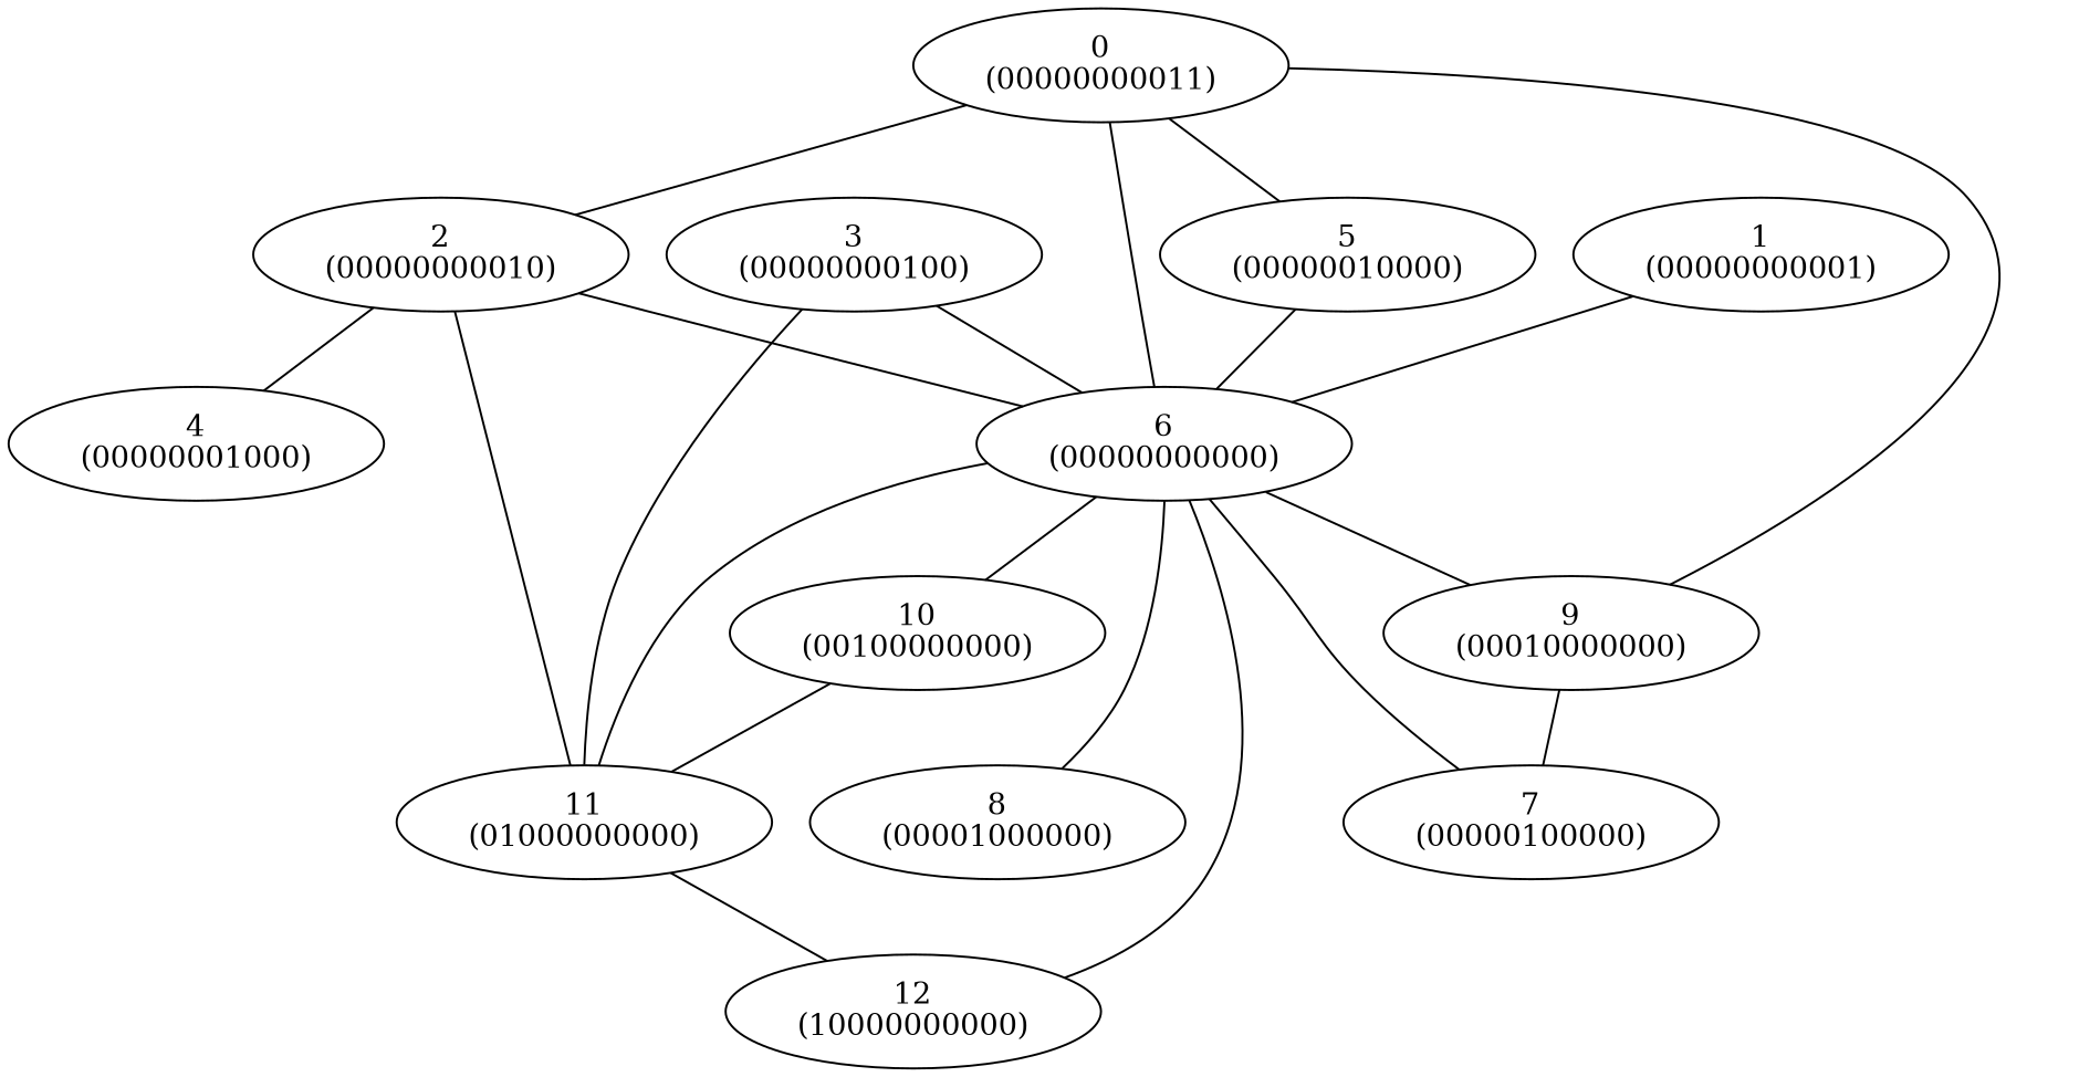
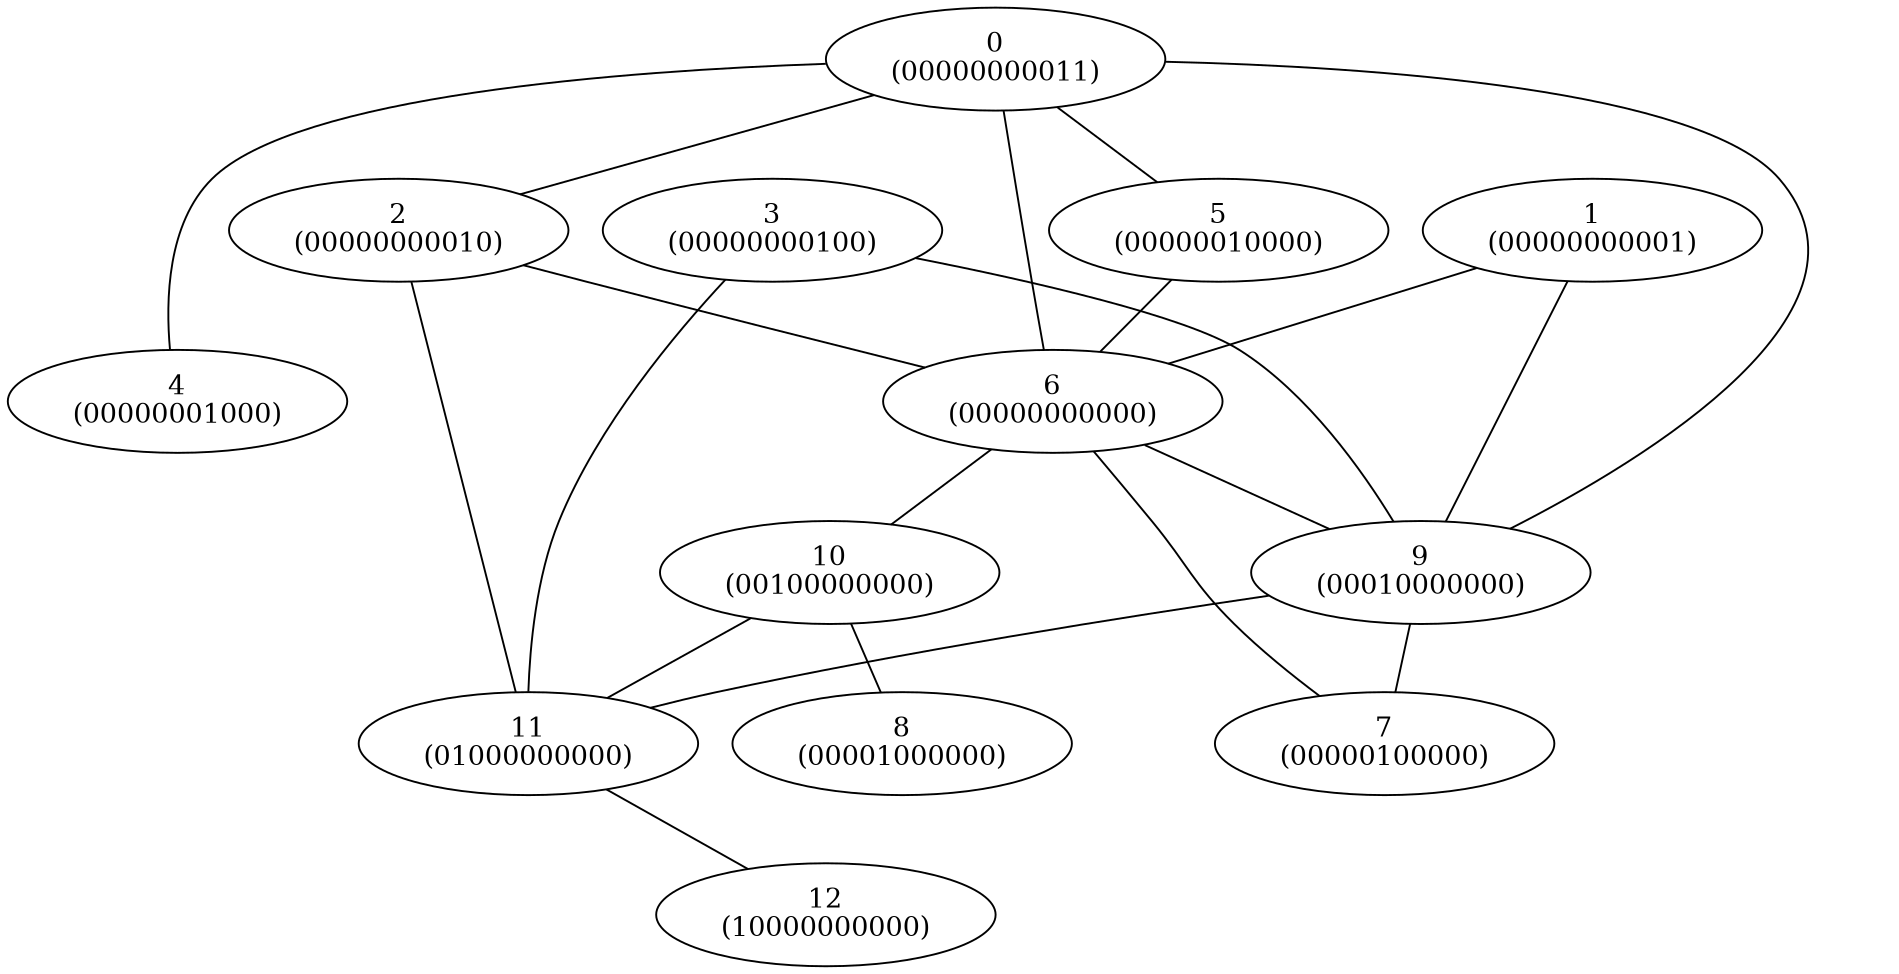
  graph {
    "0\n(00000000011)"
    "9\n(00010000000)"
    "2\n(00000000010)"
    "4\n(00000001000)"
    "5\n(00000010000)"
    "6\n(00000000000)"
    "7\n(00000100000)"
    "11\n(01000000000)"
    "8\n(00001000000)"
    "10\n(00100000000)"
    "12\n(10000000000)"
    "1\n(00000000001)"
    "3\n(00000000100)"
    "0\n(00000000011)" -- "9\n(00010000000)"
    "0\n(00000000011)" -- "2\n(00000000010)"
-   "2\n(00000000010)" -- "4\n(00000001000)"
+   "0\n(00000000011)" -- "4\n(00000001000)"
    "0\n(00000000011)" -- "5\n(00000010000)"
    "0\n(00000000011)" -- "6\n(00000000000)"
    "9\n(00010000000)" -- "7\n(00000100000)"
    "2\n(00000000010)" -- "6\n(00000000000)"
    "2\n(00000000010)" -- "11\n(01000000000)"
    "5\n(00000010000)" -- "6\n(00000000000)"
    "6\n(00000000000)" -- "9\n(00010000000)"
    "6\n(00000000000)" -- "7\n(00000100000)"
-   "6\n(00000000000)" -- "11\n(01000000000)"
-   "6\n(00000000000)" -- "8\n(00001000000)"
+   "9\n(00010000000)" -- "11\n(01000000000)"
+   "10\n(00100000000)" -- "8\n(00001000000)"
    "6\n(00000000000)" -- "10\n(00100000000)"
-   "6\n(00000000000)" -- "12\n(10000000000)"
    "11\n(01000000000)" -- "12\n(10000000000)"
    "10\n(00100000000)" -- "11\n(01000000000)"
+   "1\n(00000000001)" -- "9\n(00010000000)"
    "1\n(00000000001)" -- "6\n(00000000000)"
-   "3\n(00000000100)" -- "6\n(00000000000)"
+   "3\n(00000000100)" -- "9\n(00010000000)"
    "3\n(00000000100)" -- "11\n(01000000000)"
  }
